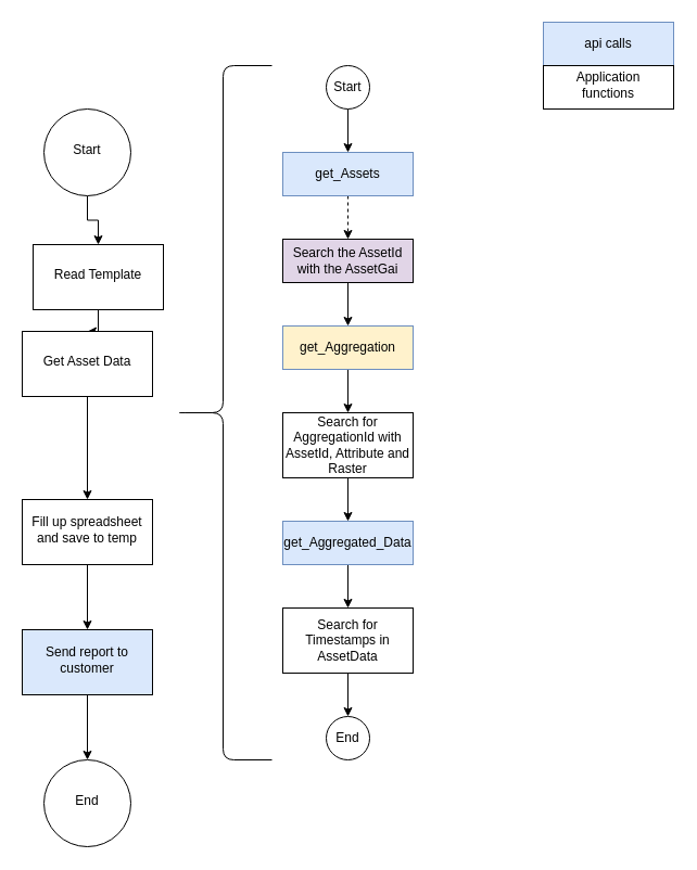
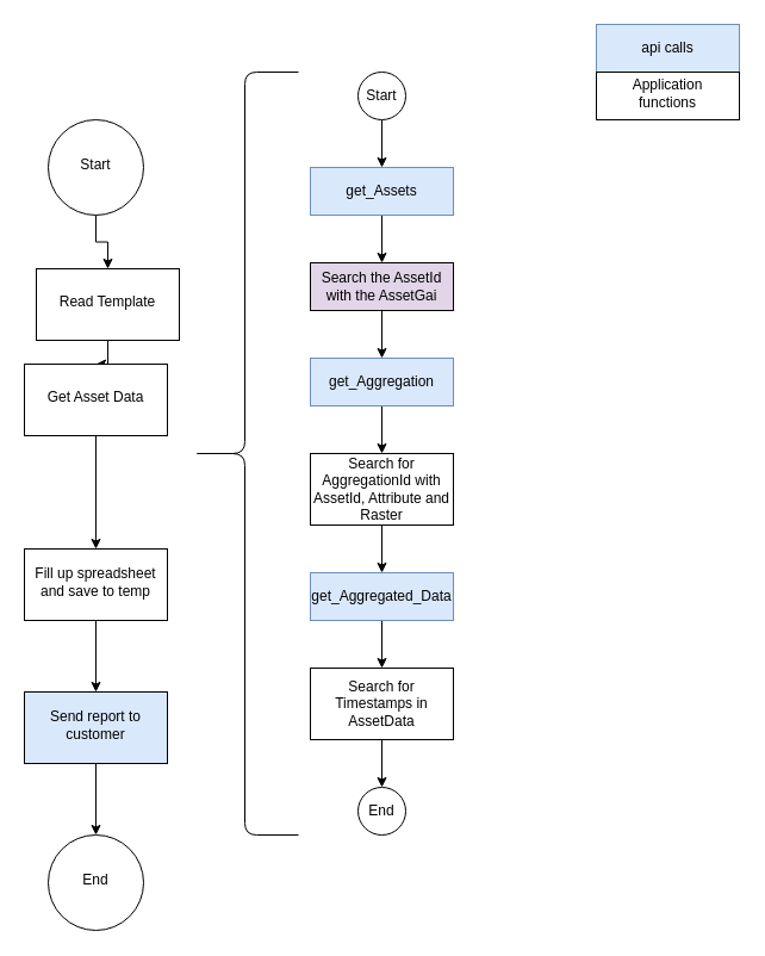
  <mxCell id="0" />
  <mxCell id="1" parent="0" />
  <mxCell id="2" value="" style="edgeStyle=orthogonalEdgeStyle;rounded=0;orthogonalLoop=1;jettySize=auto;html=1;" edge="1" parent="1" source="3" target="5"><mxGeometry relative="1" as="geometry" /></mxCell>
  <mxCell id="3" value="Start" style="ellipse;whiteSpace=wrap;html=1;shadow=0;strokeWidth=1;spacing=6;spacingTop=-4;" vertex="1" parent="1"><mxGeometry x="40" y="100" width="80" height="80" as="geometry" /></mxCell>
  <mxCell id="4" value="" style="edgeStyle=orthogonalEdgeStyle;rounded=0;orthogonalLoop=1;jettySize=auto;html=1;" edge="1" parent="1" source="5" target="7"><mxGeometry relative="1" as="geometry" /></mxCell>
  <mxCell id="5" value="Read Template" style="whiteSpace=wrap;html=1;shadow=0;strokeWidth=1;spacing=6;spacingTop=-4;" vertex="1" parent="1"><mxGeometry x="30" y="225" width="120" height="60" as="geometry" /></mxCell>
  <mxCell id="6" value="" style="edgeStyle=orthogonalEdgeStyle;rounded=0;orthogonalLoop=1;jettySize=auto;html=1;" edge="1" parent="1" source="7" target="9"><mxGeometry relative="1" as="geometry" /></mxCell>
  <mxCell id="7" value="Get Asset Data" style="whiteSpace=wrap;html=1;shadow=0;strokeWidth=1;spacing=6;spacingTop=-4;" vertex="1" parent="1"><mxGeometry x="20" y="305" width="120" height="60" as="geometry" /></mxCell>
  <mxCell id="8" value="" style="edgeStyle=orthogonalEdgeStyle;rounded=0;orthogonalLoop=1;jettySize=auto;html=1;" edge="1" parent="1" source="9" target="11"><mxGeometry relative="1" as="geometry" /></mxCell>
  <mxCell id="9" value="Fill up spreadsheet and save to temp" style="whiteSpace=wrap;html=1;shadow=0;strokeWidth=1;spacing=6;spacingTop=-4;" vertex="1" parent="1"><mxGeometry x="20" y="460" width="120" height="60" as="geometry" /></mxCell>
  <mxCell id="10" value="" style="edgeStyle=orthogonalEdgeStyle;rounded=0;orthogonalLoop=1;jettySize=auto;html=1;" edge="1" parent="1" source="11" target="27"><mxGeometry relative="1" as="geometry" /></mxCell>
  <mxCell id="11" value="Send report to customer" style="whiteSpace=wrap;html=1;shadow=0;strokeWidth=1;spacing=6;spacingTop=-4;fillColor=#dae8fc;" vertex="1" parent="1"><mxGeometry x="20" y="580" width="120" height="60" as="geometry" /></mxCell>
  <mxCell id="12" value="" style="edgeStyle=orthogonalEdgeStyle;rounded=0;orthogonalLoop=1;jettySize=auto;html=1;" edge="1" parent="1" source="13" target="15"><mxGeometry relative="1" as="geometry" /></mxCell>
  <mxCell id="13" value="Start" style="ellipse;whiteSpace=wrap;html=1;" vertex="1" parent="1"><mxGeometry x="300" y="60" width="40" height="40" as="geometry" /></mxCell>
- <mxCell id="14" value="" style="edgeStyle=orthogonalEdgeStyle;rounded=0;orthogonalLoop=1;jettySize=auto;html=1;dashed=1;" edge="1" parent="1" source="15" target="17"><mxGeometry relative="1" as="geometry" /></mxCell>
+ <mxCell id="14" value="" style="edgeStyle=orthogonalEdgeStyle;rounded=0;orthogonalLoop=1;jettySize=auto;html=1;" edge="1" parent="1" source="15" target="17"><mxGeometry relative="1" as="geometry" /></mxCell>
  <mxCell id="15" value="get_Assets" style="whiteSpace=wrap;html=1;fillColor=#dae8fc;strokeColor=#6c8ebf;" vertex="1" parent="1"><mxGeometry x="260" y="140" width="120" height="40" as="geometry" /></mxCell>
  <mxCell id="16" value="" style="edgeStyle=orthogonalEdgeStyle;rounded=0;orthogonalLoop=1;jettySize=auto;html=1;" edge="1" parent="1" source="17" target="19"><mxGeometry relative="1" as="geometry" /></mxCell>
  <mxCell id="17" value="Search the AssetId with the AssetGai" style="whiteSpace=wrap;html=1;fillColor=#e1d5e7;" vertex="1" parent="1"><mxGeometry x="260" y="220" width="120" height="40" as="geometry" /></mxCell>
  <mxCell id="18" value="" style="edgeStyle=orthogonalEdgeStyle;rounded=0;orthogonalLoop=1;jettySize=auto;html=1;" edge="1" parent="1" source="19" target="21"><mxGeometry relative="1" as="geometry" /></mxCell>
- <mxCell id="19" value="get_Aggregation" style="whiteSpace=wrap;html=1;fillColor=#fff2cc;strokeColor=#6c8ebf;" vertex="1" parent="1"><mxGeometry x="260" y="300" width="120" height="40" as="geometry" /></mxCell>
+ <mxCell id="19" value="get_Aggregation" style="whiteSpace=wrap;html=1;fillColor=#dae8fc;strokeColor=#6c8ebf;" vertex="1" parent="1"><mxGeometry x="260" y="300" width="120" height="40" as="geometry" /></mxCell>
  <mxCell id="20" value="" style="edgeStyle=orthogonalEdgeStyle;rounded=0;orthogonalLoop=1;jettySize=auto;html=1;" edge="1" parent="1" source="21" target="23"><mxGeometry relative="1" as="geometry" /></mxCell>
  <mxCell id="21" value="Search for AggregationId with AssetId, Attribute and Raster" style="whiteSpace=wrap;html=1;" vertex="1" parent="1"><mxGeometry x="260" y="380" width="120" height="60" as="geometry" /></mxCell>
  <mxCell id="22" value="" style="edgeStyle=orthogonalEdgeStyle;rounded=0;orthogonalLoop=1;jettySize=auto;html=1;" edge="1" parent="1" source="23" target="25"><mxGeometry relative="1" as="geometry" /></mxCell>
  <mxCell id="23" value="get_Aggregated_Data" style="whiteSpace=wrap;html=1;fillColor=#dae8fc;strokeColor=#6c8ebf;" vertex="1" parent="1"><mxGeometry x="260" y="480" width="120" height="40" as="geometry" /></mxCell>
  <mxCell id="24" value="" style="edgeStyle=orthogonalEdgeStyle;rounded=0;orthogonalLoop=1;jettySize=auto;html=1;" edge="1" parent="1" source="25" target="26"><mxGeometry relative="1" as="geometry" /></mxCell>
  <mxCell id="25" value="Search for Timestamps in AssetData" style="whiteSpace=wrap;html=1;" vertex="1" parent="1"><mxGeometry x="260" y="560" width="120" height="60" as="geometry" /></mxCell>
  <mxCell id="26" value="End" style="ellipse;whiteSpace=wrap;html=1;" vertex="1" parent="1"><mxGeometry x="300" y="660" width="40" height="40" as="geometry" /></mxCell>
  <mxCell id="27" value="End" style="ellipse;whiteSpace=wrap;html=1;shadow=0;strokeWidth=1;spacing=6;spacingTop=-4;" vertex="1" parent="1"><mxGeometry x="40" y="700" width="80" height="80" as="geometry" /></mxCell>
  <mxCell id="28" value="" style="shape=curlyBracket;whiteSpace=wrap;html=1;rounded=1;labelPosition=left;verticalLabelPosition=middle;align=right;verticalAlign=middle;size=0.5;" vertex="1" parent="1"><mxGeometry x="160" y="60" width="90" height="640" as="geometry" /></mxCell>
  <mxCell id="29" value="api calls" style="whiteSpace=wrap;html=1;fillColor=#dae8fc;strokeColor=#6c8ebf;" vertex="1" parent="1"><mxGeometry x="500" y="20" width="120" height="40" as="geometry" /></mxCell>
  <mxCell id="30" value="Application functions" style="whiteSpace=wrap;html=1;shadow=0;strokeWidth=1;spacing=6;spacingTop=-4;" vertex="1" parent="1"><mxGeometry x="500" y="60" width="120" height="40" as="geometry" /></mxCell>
